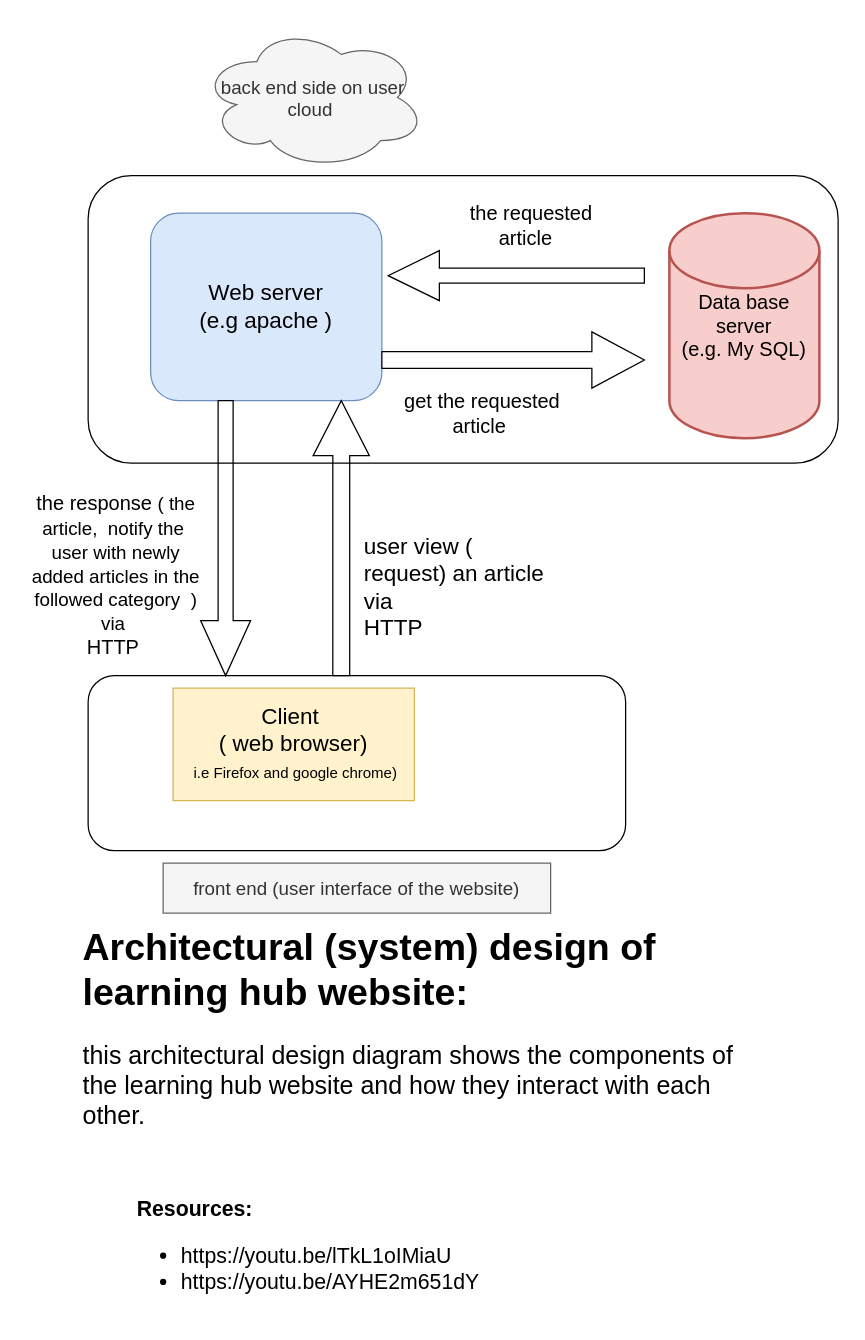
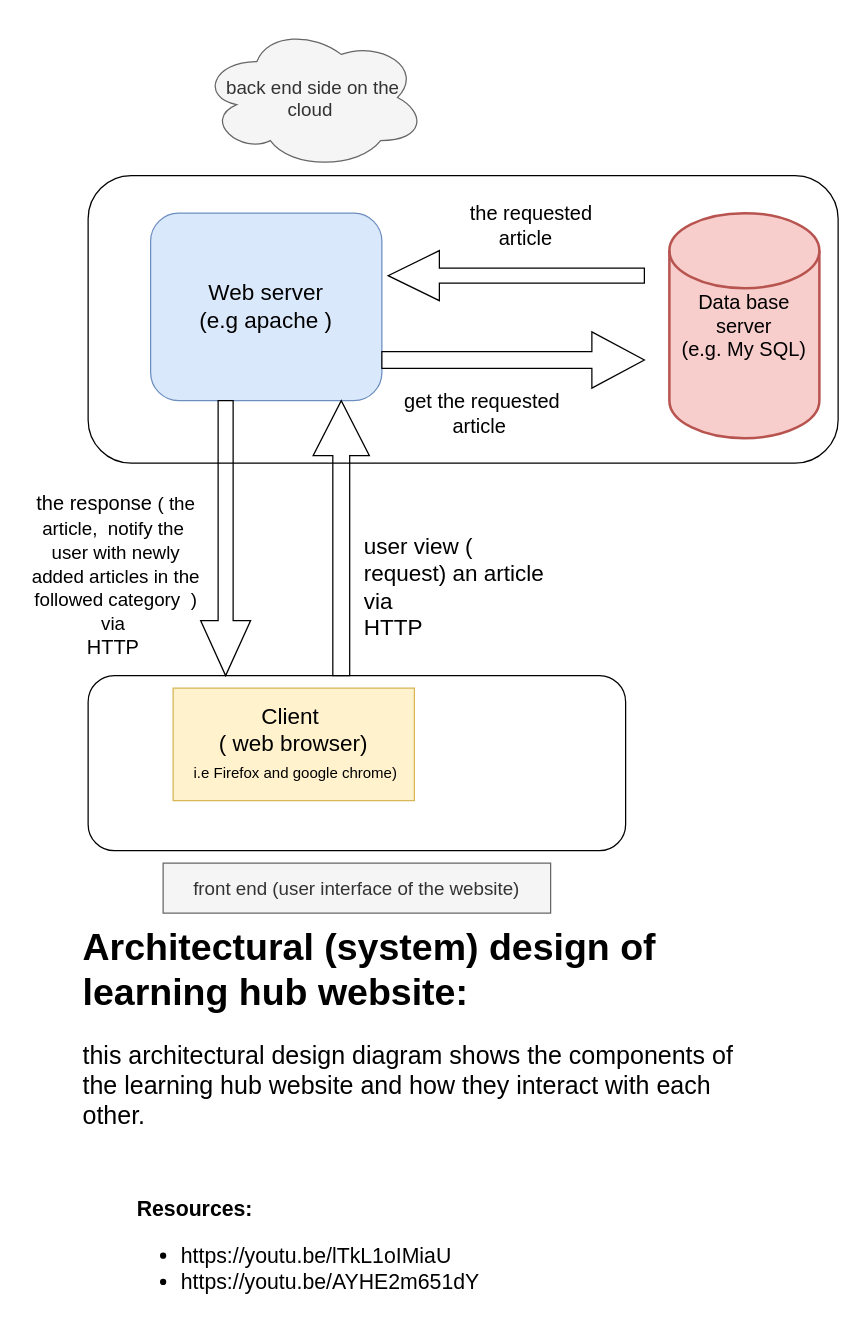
  <mxCell id="0" />
  <mxCell id="1" parent="0" />
  <mxCell id="2" value="Client&amp;nbsp;&lt;br&gt;( web browser)&lt;br&gt;&lt;font style=&quot;font-size: 12px&quot;&gt;&amp;nbsp;i.e&lt;font style=&quot;font-size: 12px&quot;&gt;&amp;nbsp;Firefox and google chrome)&lt;/font&gt;&lt;/font&gt;&lt;br&gt;" style="rounded=0;whiteSpace=wrap;html=1;fontSize=18;fillColor=#fff2cc;strokeColor=#d6b656;" parent="1" vertex="1"><mxGeometry x="138" y="550" width="193" height="90" as="geometry" /></mxCell>
  <mxCell id="3" value="Web server&lt;br&gt;(e.g apache )&lt;br&gt;" style="whiteSpace=wrap;html=1;fontSize=18;fillColor=#dae8fc;strokeColor=#6c8ebf;rounded=1;" parent="1" vertex="1"><mxGeometry x="120" y="170" width="185" height="150" as="geometry" /></mxCell>
  <mxCell id="4" value="Data base server&lt;br style=&quot;font-size: 16px;&quot;&gt;(e.g. My SQL)&lt;br style=&quot;font-size: 16px;&quot;&gt;" style="strokeWidth=2;html=1;shape=mxgraph.flowchart.database;whiteSpace=wrap;fontSize=16;verticalAlign=middle;fillColor=#f8cecc;strokeColor=#b85450;" parent="1" vertex="1"><mxGeometry x="535" y="170" width="120" height="180" as="geometry" /></mxCell>
  <mxCell id="5" value="" style="shape=singleArrow;direction=north;whiteSpace=wrap;html=1;fontSize=18;" parent="1" vertex="1"><mxGeometry x="250" y="320" width="45" height="220" as="geometry" /></mxCell>
  <mxCell id="6" value="" style="shape=singleArrow;direction=south;whiteSpace=wrap;html=1;fontSize=18;" parent="1" vertex="1"><mxGeometry x="160" y="320" width="40" height="220" as="geometry" /></mxCell>
  <mxCell id="7" value="" style="shape=singleArrow;whiteSpace=wrap;html=1;fontSize=18;" parent="1" vertex="1"><mxGeometry x="305" y="265" width="210" height="45" as="geometry" /></mxCell>
  <mxCell id="8" value="" style="shape=singleArrow;direction=west;whiteSpace=wrap;html=1;fontSize=18;" parent="1" vertex="1"><mxGeometry x="310" y="200" width="205" height="40" as="geometry" /></mxCell>
  <mxCell id="9" value="&lt;div style=&quot;text-align: left ; font-size: 18px&quot;&gt;&lt;span style=&quot;font-size: 18px&quot;&gt;user view ( request) an article via&lt;/span&gt;&lt;/div&gt;&lt;div style=&quot;text-align: left ; font-size: 18px&quot;&gt;&lt;span style=&quot;font-size: 18px&quot;&gt;HTTP&amp;nbsp;&lt;/span&gt;&lt;/div&gt;" style="text;html=1;align=center;verticalAlign=middle;whiteSpace=wrap;rounded=0;fontSize=18;horizontal=1;fontStyle=0;shadow=0;comic=0;" parent="1" vertex="1"><mxGeometry x="290" y="430" width="160" height="80" as="geometry" /></mxCell>
  <mxCell id="10" value="get the requested article&amp;nbsp;" style="text;html=1;align=center;verticalAlign=middle;whiteSpace=wrap;rounded=0;fontSize=16;horizontal=1;fontStyle=0;shadow=0;comic=0;" parent="1" vertex="1"><mxGeometry x="312.5" y="300" width="145" height="60" as="geometry" /></mxCell>
  <mxCell id="11" value="&amp;nbsp;the requested article&amp;nbsp;" style="text;html=1;align=center;verticalAlign=middle;whiteSpace=wrap;rounded=0;fontSize=16;horizontal=1;fontStyle=0;shadow=0;comic=0;" parent="1" vertex="1"><mxGeometry x="350" y="150" width="145" height="60" as="geometry" /></mxCell>
  <mxCell id="12" value="&lt;span&gt;the response &lt;/span&gt;&lt;font style=&quot;font-size: 15px&quot;&gt;( the article,&amp;nbsp; notify the&amp;nbsp; user with newly added articles in the followed category&amp;nbsp; ) via&amp;nbsp;&lt;br&gt;&lt;/font&gt;HTTP&amp;nbsp;&lt;br&gt;" style="text;html=1;align=center;verticalAlign=middle;whiteSpace=wrap;rounded=0;fontSize=16;horizontal=1;fontStyle=0;shadow=0;comic=0;" parent="1" vertex="1"><mxGeometry x="20" y="430" width="145" height="60" as="geometry" /></mxCell>
  <mxCell id="13" value="&lt;h1 style=&quot;font-size: 30px&quot;&gt;&lt;font style=&quot;font-size: 30px&quot;&gt;Architectural (system) design of learning hub website:&lt;/font&gt;&lt;/h1&gt;&lt;p&gt;&lt;font style=&quot;font-size: 20px&quot;&gt;this architectural design diagram shows the components of the learning hub website and how they interact with each other.&lt;/font&gt;&lt;/p&gt;" style="text;html=1;strokeColor=none;fillColor=none;spacing=5;spacingTop=-20;whiteSpace=wrap;overflow=hidden;rounded=0;shadow=0;comic=0;fontSize=16;" parent="1" vertex="1"><mxGeometry x="61" y="730" width="540" height="189" as="geometry" /></mxCell>
  <mxCell id="14" value="&lt;div style=&quot;text-align: left ; font-size: 17px&quot;&gt;&lt;span&gt;&lt;b&gt;&lt;font style=&quot;font-size: 17px&quot;&gt;&amp;nbsp;Resources:&lt;/font&gt;&lt;/b&gt;&lt;/span&gt;&lt;/div&gt;&lt;ul style=&quot;font-size: 17px&quot;&gt;&lt;li style=&quot;text-align: left&quot;&gt;https://youtu.be/lTkL1oIMiaU&lt;br&gt;&lt;/li&gt;&lt;li&gt;https://youtu.be/AYHE2m651dY&lt;br&gt;&lt;/li&gt;&lt;/ul&gt;" style="text;html=1;strokeColor=none;fillColor=none;align=center;verticalAlign=middle;whiteSpace=wrap;rounded=0;shadow=0;comic=0;fontSize=16;" parent="1" vertex="1"><mxGeometry x="92.5" y="960" width="302" height="90" as="geometry" /></mxCell>
  <mxCell id="15" value="" style="rounded=1;whiteSpace=wrap;html=1;shadow=0;comic=0;strokeColor=#000000;fontSize=16;fontColor=#000000;fillColor=none;" parent="1" vertex="1"><mxGeometry x="70" y="140" width="600" height="230" as="geometry" /></mxCell>
- <mxCell id="16" value="back end side on user cloud&amp;nbsp;" style="ellipse;shape=cloud;whiteSpace=wrap;html=1;rounded=0;shadow=0;comic=0;strokeColor=#666666;fillColor=#f5f5f5;fontSize=15;fontColor=#333333;" parent="1" vertex="1"><mxGeometry x="160" y="20" width="180" height="115" as="geometry" /></mxCell>
+ <mxCell id="16" value="back end side on the cloud&amp;nbsp;" style="ellipse;shape=cloud;whiteSpace=wrap;html=1;rounded=0;shadow=0;comic=0;strokeColor=#666666;fillColor=#f5f5f5;fontSize=15;fontColor=#333333;" parent="1" vertex="1"><mxGeometry x="160" y="20" width="180" height="115" as="geometry" /></mxCell>
  <mxCell id="17" value="" style="rounded=1;whiteSpace=wrap;html=1;shadow=0;comic=0;strokeColor=#000000;fillColor=none;fontSize=15;fontColor=#000000;" parent="1" vertex="1"><mxGeometry x="70" y="540" width="430" height="140" as="geometry" /></mxCell>
  <mxCell id="18" value="front end (user interface of the website)" style="text;html=1;strokeColor=#666666;fillColor=#f5f5f5;align=center;verticalAlign=middle;whiteSpace=wrap;rounded=0;shadow=0;comic=0;fontSize=15;fontColor=#333333;" parent="1" vertex="1"><mxGeometry x="130" y="690" width="310" height="40" as="geometry" /></mxCell>
